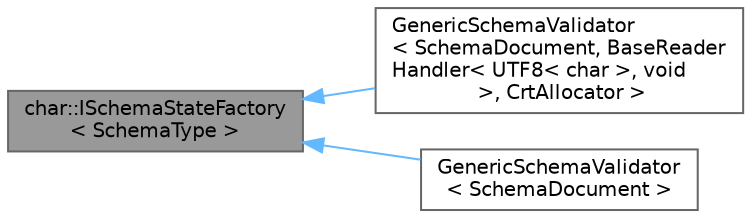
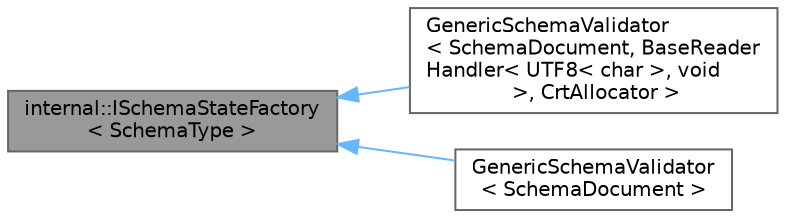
  digraph {
    rankdir=LR
    node [color=gray40 fillcolor=white fontname=Helvetica fontsize=10 shape=box style=filled]
    edge [color=steelblue1 dir=back fontname=Helvetica fontsize=10 labelfontname=Helvetica labelfontsize=10 style=solid]
-   n1 [fillcolor=grey60 fontcolor=black height=0.2 label="char::ISchemaStateFactory\l\< SchemaType \>" width=0.4]
+   n1 [fillcolor=grey60 fontcolor=black height=0.2 label="internal::ISchemaStateFactory\l\< SchemaType \>" width=0.4]
    n2 [height=0.2 label="GenericSchemaValidator\l\< SchemaDocument, BaseReader\lHandler\< UTF8\< char \>, void\l \>, CrtAllocator \>" width=0.4]
    n3 [height=0.2 label="GenericSchemaValidator\l\< SchemaDocument \>" width=0.4]
    n1 -> n2
    n1 -> n3
  }
